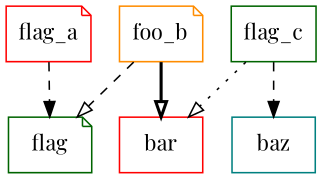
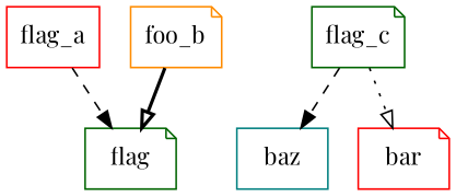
  digraph {
    fontname="Playfair Display"
    node [color=darkgreen fontname="Playfair Display" shape=box]
    edge [arrowhead=onormal fontname="Playfair Display" style=dashed]
    n1 [label=flag shape=note]
-   flag_a [color=red shape=note]
+   flag_a [color=red]
    baz [color=teal]
    n4 [color=darkorange label=foo_b shape=note]
-   bar [color=red]
-   flag_c
+   bar [color=red shape=note]
+   flag_c [shape=note]
    flag_a -> n1 [arrowhead=normal]
-   n4 -> n1
-   n4 -> bar [style=bold]
+   n4 -> n1 [style=bold]
    flag_c -> baz [arrowhead=normal]
    flag_c -> bar [style=dotted]
  }
